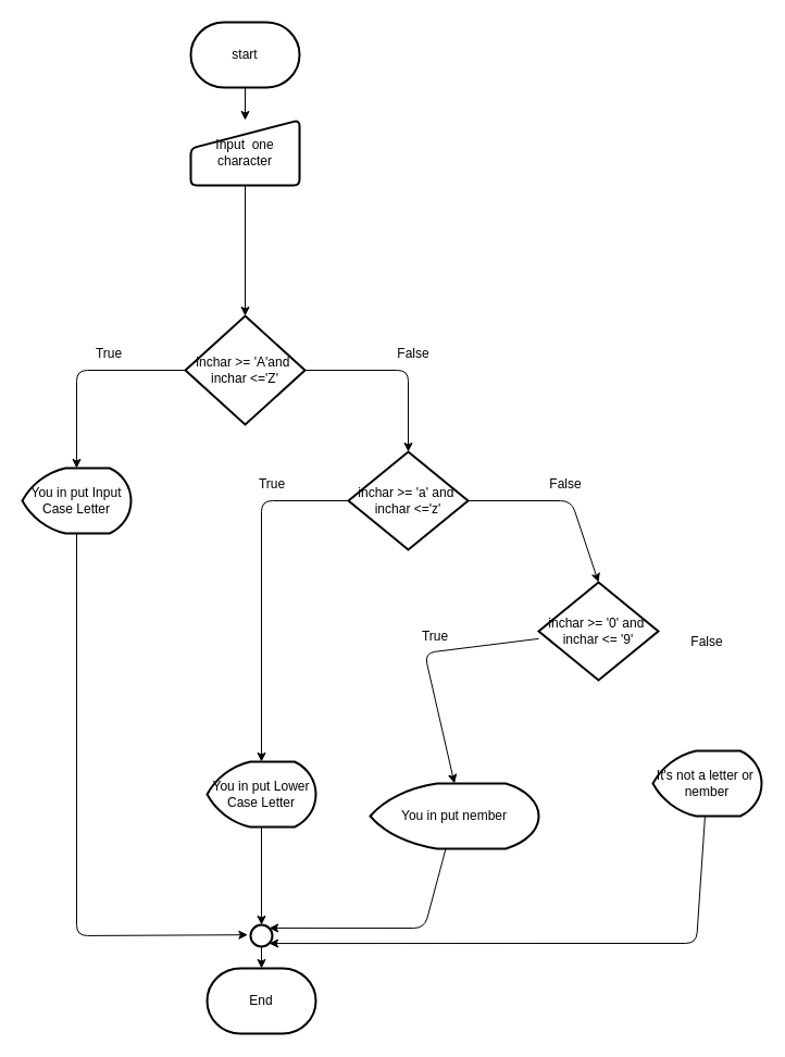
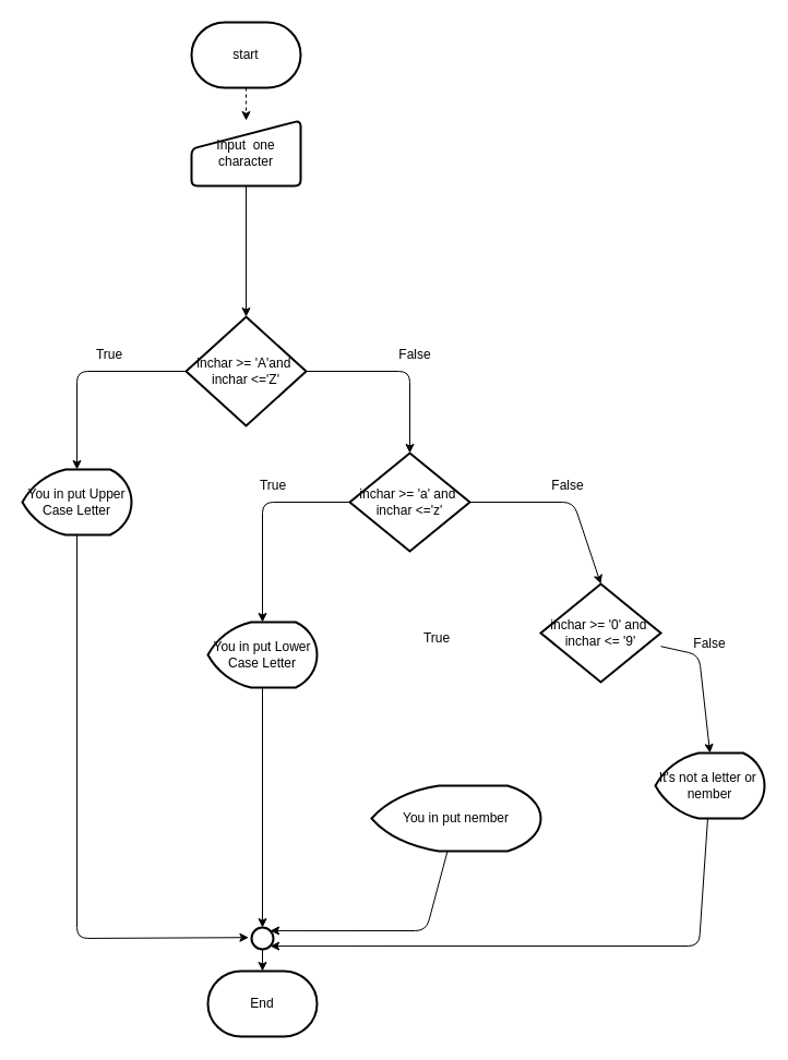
  <mxCell id="0" />
  <mxCell id="1" parent="0" />
- <mxCell id="2" value="" style="edgeStyle=none;html=1;" parent="1" source="3" target="5" edge="1"><mxGeometry relative="1" as="geometry" /></mxCell>
+ <mxCell id="2" value="" style="edgeStyle=none;html=1;dashed=1;" parent="1" source="3" target="5" edge="1"><mxGeometry relative="1" as="geometry" /></mxCell>
  <mxCell id="3" value="start" style="strokeWidth=2;html=1;shape=mxgraph.flowchart.terminator;whiteSpace=wrap;" parent="1" vertex="1"><mxGeometry x="175" y="20" width="100" height="60" as="geometry" /></mxCell>
  <mxCell id="4" value="" style="edgeStyle=none;html=1;" parent="1" source="5" target="8" edge="1"><mxGeometry relative="1" as="geometry" /></mxCell>
  <mxCell id="5" value="Input&amp;nbsp; one character" style="html=1;strokeWidth=2;shape=manualInput;whiteSpace=wrap;rounded=1;size=26;arcSize=11;" parent="1" vertex="1"><mxGeometry x="175" y="110" width="100" height="60" as="geometry" /></mxCell>
  <mxCell id="6" style="edgeStyle=none;html=1;entryX=0.5;entryY=0;entryDx=0;entryDy=0;entryPerimeter=0;" parent="1" source="8" target="10" edge="1"><mxGeometry relative="1" as="geometry"><Array as="points"><mxPoint x="70" y="340" /></Array></mxGeometry></mxCell>
  <mxCell id="7" style="edgeStyle=none;html=1;entryX=0.5;entryY=0;entryDx=0;entryDy=0;entryPerimeter=0;" parent="1" source="8" target="13" edge="1"><mxGeometry relative="1" as="geometry"><Array as="points"><mxPoint x="375" y="340" /></Array></mxGeometry></mxCell>
  <mxCell id="8" value="inchar &amp;gt;= 'A'and&amp;nbsp; inchar &amp;lt;='Z'" style="strokeWidth=2;html=1;shape=mxgraph.flowchart.decision;whiteSpace=wrap;" parent="1" vertex="1"><mxGeometry x="170" y="290" width="110" height="100" as="geometry" /></mxCell>
  <mxCell id="9" style="edgeStyle=none;html=1;entryX=-0.13;entryY=0.46;entryDx=0;entryDy=0;entryPerimeter=0;" parent="1" source="10" target="31" edge="1"><mxGeometry relative="1" as="geometry"><mxPoint x="220" y="860" as="targetPoint" /><Array as="points"><mxPoint x="70" y="860" /></Array></mxGeometry></mxCell>
- <mxCell id="10" value="You in put Input Case Letter" style="strokeWidth=2;html=1;shape=mxgraph.flowchart.display;whiteSpace=wrap;" parent="1" vertex="1"><mxGeometry x="20" y="430" width="100" height="60" as="geometry" /></mxCell>
+ <mxCell id="10" value="You in put Upper Case Letter" style="strokeWidth=2;html=1;shape=mxgraph.flowchart.display;whiteSpace=wrap;" parent="1" vertex="1"><mxGeometry x="20" y="430" width="100" height="60" as="geometry" /></mxCell>
  <mxCell id="11" style="edgeStyle=none;html=1;entryX=0.5;entryY=0;entryDx=0;entryDy=0;entryPerimeter=0;" parent="1" source="13" target="17" edge="1"><mxGeometry relative="1" as="geometry"><Array as="points"><mxPoint x="240" y="460" /></Array></mxGeometry></mxCell>
  <mxCell id="12" style="edgeStyle=none;html=1;entryX=0.5;entryY=0;entryDx=0;entryDy=0;entryPerimeter=0;" parent="1" source="13" target="20" edge="1"><mxGeometry relative="1" as="geometry"><Array as="points"><mxPoint x="525" y="460" /></Array></mxGeometry></mxCell>
  <mxCell id="13" value="inchar &amp;gt;= 'a' and&amp;nbsp; inchar &amp;lt;='z'" style="strokeWidth=2;html=1;shape=mxgraph.flowchart.decision;whiteSpace=wrap;" parent="1" vertex="1"><mxGeometry x="320" y="415" width="110" height="90" as="geometry" /></mxCell>
  <mxCell id="14" value="True" style="text;html=1;strokeColor=none;fillColor=none;align=center;verticalAlign=middle;whiteSpace=wrap;rounded=0;" parent="1" vertex="1"><mxGeometry x="70" y="310" width="60" height="30" as="geometry" /></mxCell>
  <mxCell id="15" value="False" style="text;html=1;strokeColor=none;fillColor=none;align=center;verticalAlign=middle;whiteSpace=wrap;rounded=0;" parent="1" vertex="1"><mxGeometry x="350" y="310" width="60" height="30" as="geometry" /></mxCell>
  <mxCell id="16" style="edgeStyle=none;html=1;entryX=0.5;entryY=0;entryDx=0;entryDy=0;" parent="1" source="17" target="31" edge="1"><mxGeometry relative="1" as="geometry" /></mxCell>
- <mxCell id="17" value="You in put Lower Case Letter" style="strokeWidth=2;html=1;shape=mxgraph.flowchart.display;whiteSpace=wrap;" parent="1" vertex="1"><mxGeometry x="190" y="700" width="100" height="60" as="geometry" /></mxCell>
- <mxCell id="18" style="edgeStyle=none;html=1;entryX=0.5;entryY=0;entryDx=0;entryDy=0;entryPerimeter=0;" parent="1" source="20" target="22" edge="1"><mxGeometry relative="1" as="geometry"><Array as="points"><mxPoint x="390" y="600" /></Array></mxGeometry></mxCell>
+ <mxCell id="17" value="You in put Lower Case Letter" style="strokeWidth=2;html=1;shape=mxgraph.flowchart.display;whiteSpace=wrap;" parent="1" vertex="1"><mxGeometry x="190" y="570" width="100" height="60" as="geometry" /></mxCell>
+ <mxCell id="19" style="edgeStyle=none;html=1;entryX=0.5;entryY=0;entryDx=0;entryDy=0;entryPerimeter=0;" parent="1" source="20" target="24" edge="1"><mxGeometry relative="1" as="geometry"><Array as="points"><mxPoint x="640" y="600" /></Array></mxGeometry></mxCell>
  <mxCell id="20" value="inchar &amp;gt;= '0' and&amp;nbsp; inchar &amp;lt;= '9'" style="strokeWidth=2;html=1;shape=mxgraph.flowchart.decision;whiteSpace=wrap;" parent="1" vertex="1"><mxGeometry x="495" y="535" width="110" height="90" as="geometry" /></mxCell>
  <mxCell id="21" style="edgeStyle=none;html=1;entryX=1;entryY=0;entryDx=0;entryDy=0;" parent="1" source="22" target="31" edge="1"><mxGeometry relative="1" as="geometry"><Array as="points"><mxPoint x="390" y="853" /></Array></mxGeometry></mxCell>
  <mxCell id="22" value="You in put nember" style="strokeWidth=2;html=1;shape=mxgraph.flowchart.display;whiteSpace=wrap;" parent="1" vertex="1"><mxGeometry x="340" y="720" width="155" height="60" as="geometry" /></mxCell>
  <mxCell id="23" style="edgeStyle=none;html=1;entryX=1;entryY=1;entryDx=0;entryDy=0;" parent="1" source="24" target="31" edge="1"><mxGeometry relative="1" as="geometry"><Array as="points"><mxPoint x="640" y="867" /></Array></mxGeometry></mxCell>
  <mxCell id="24" value="It's not a letter or&amp;nbsp; nember" style="strokeWidth=2;html=1;shape=mxgraph.flowchart.display;whiteSpace=wrap;" parent="1" vertex="1"><mxGeometry x="600" y="690" width="100" height="60" as="geometry" /></mxCell>
  <mxCell id="25" value="End" style="strokeWidth=2;html=1;shape=mxgraph.flowchart.terminator;whiteSpace=wrap;" parent="1" vertex="1"><mxGeometry x="190" y="890" width="100" height="60" as="geometry" /></mxCell>
  <mxCell id="26" value="True" style="text;html=1;strokeColor=none;fillColor=none;align=center;verticalAlign=middle;whiteSpace=wrap;rounded=0;" parent="1" vertex="1"><mxGeometry x="220" y="430" width="60" height="30" as="geometry" /></mxCell>
  <mxCell id="27" value="False" style="text;html=1;strokeColor=none;fillColor=none;align=center;verticalAlign=middle;whiteSpace=wrap;rounded=0;" parent="1" vertex="1"><mxGeometry x="490" y="430" width="60" height="30" as="geometry" /></mxCell>
  <mxCell id="28" value="True" style="text;html=1;strokeColor=none;fillColor=none;align=center;verticalAlign=middle;whiteSpace=wrap;rounded=0;" parent="1" vertex="1"><mxGeometry x="370" y="570" width="60" height="30" as="geometry" /></mxCell>
  <mxCell id="29" value="False" style="text;html=1;strokeColor=none;fillColor=none;align=center;verticalAlign=middle;whiteSpace=wrap;rounded=0;" parent="1" vertex="1"><mxGeometry x="620" y="575" width="60" height="30" as="geometry" /></mxCell>
  <mxCell id="30" value="" style="edgeStyle=none;html=1;" parent="1" source="31" target="25" edge="1"><mxGeometry relative="1" as="geometry" /></mxCell>
  <mxCell id="31" value="" style="ellipse;whiteSpace=wrap;html=1;strokeWidth=2;" parent="1" vertex="1"><mxGeometry x="230" y="850" width="20" height="20" as="geometry" /></mxCell>
